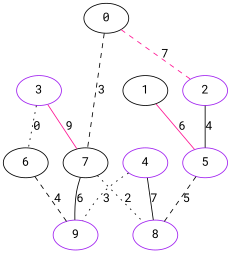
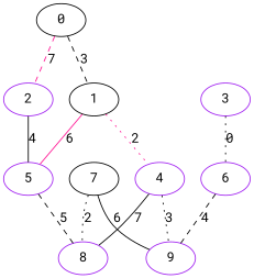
  graph {
    fontname="Roboto Mono"
    node [color=purple fontname="Roboto Mono"]
    edge [color=black fontname="Roboto Mono" style=solid]
    0 [color=black]
    1 [color=black]
    2
    4
    5
    3
-   6 [color=black]
+   6
    7 [color=black]
    8
    9
-   0 -- 7 [label=3 style=dashed]
+   0 -- 1 [label=3 style=dashed]
    0 -- 2 [color=deeppink label=7 style=dashed]
+   1 -- 4 [color=deeppink label=2 style=dotted]
    1 -- 5 [color=deeppink label=6]
    2 -- 5 [label=4]
    4 -- 8 [label=7]
    4 -- 9 [label=3 style=dotted]
    5 -- 8 [label=5 style=dashed]
    3 -- 6 [label=0 style=dotted]
-   3 -- 7 [color=deeppink label=9]
    6 -- 9 [label=4 style=dashed]
    7 -- 8 [label=2 style=dotted]
    7 -- 9 [label=6]
  }
